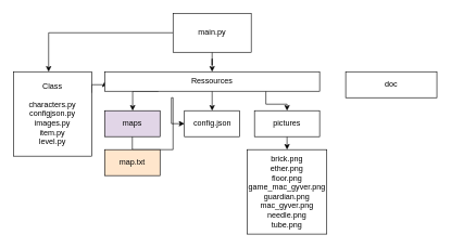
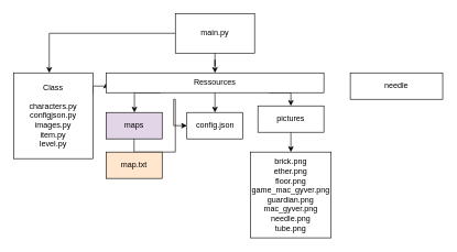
  <mxCell id="0" />
  <mxCell id="1" parent="0" />
  <mxCell id="2" style="edgeStyle=orthogonalEdgeStyle;rounded=0;orthogonalLoop=1;jettySize=auto;html=1;exitX=0.5;exitY=1;exitDx=0;exitDy=0;" edge="1" parent="1" source="4" target="10"><mxGeometry relative="1" as="geometry" /></mxCell>
  <mxCell id="3" style="edgeStyle=orthogonalEdgeStyle;rounded=0;orthogonalLoop=1;jettySize=auto;html=1;entryX=0.45;entryY=0;entryDx=0;entryDy=0;entryPerimeter=0;" edge="1" parent="1" source="4" target="6"><mxGeometry relative="1" as="geometry" /></mxCell>
  <mxCell id="4" value="main.py" style="rounded=0;whiteSpace=wrap;html=1;" vertex="1" parent="1"><mxGeometry x="265" y="20" width="120" height="60" as="geometry" /></mxCell>
  <mxCell id="5" style="edgeStyle=orthogonalEdgeStyle;rounded=0;orthogonalLoop=1;jettySize=auto;html=1;exitX=1;exitY=0.25;exitDx=0;exitDy=0;entryX=0;entryY=0.5;entryDx=0;entryDy=0;" edge="1" parent="1" source="6" target="10"><mxGeometry relative="1" as="geometry"><Array as="points"><mxPoint x="140" y="130" /></Array></mxGeometry></mxCell>
  <mxCell id="6" value="Class&lt;br&gt;&lt;br&gt;characters.py&lt;br&gt;configjson.py&lt;br&gt;images.py&lt;br&gt;item.py&lt;br&gt;level.py" style="rounded=0;whiteSpace=wrap;html=1;" vertex="1" parent="1"><mxGeometry x="20" y="110" width="120" height="130" as="geometry" /></mxCell>
  <mxCell id="7" style="edgeStyle=orthogonalEdgeStyle;rounded=0;orthogonalLoop=1;jettySize=auto;html=1;exitX=0.75;exitY=1;exitDx=0;exitDy=0;entryX=0.5;entryY=0;entryDx=0;entryDy=0;" edge="1" parent="1" source="10" target="14"><mxGeometry relative="1" as="geometry" /></mxCell>
  <mxCell id="8" value="" style="edgeStyle=orthogonalEdgeStyle;rounded=0;orthogonalLoop=1;jettySize=auto;html=1;" edge="1" parent="1" source="10"><mxGeometry relative="1" as="geometry"><mxPoint x="325" y="170" as="targetPoint" /></mxGeometry></mxCell>
  <mxCell id="9" style="edgeStyle=orthogonalEdgeStyle;rounded=0;orthogonalLoop=1;jettySize=auto;html=1;exitX=0.25;exitY=1;exitDx=0;exitDy=0;" edge="1" parent="1" source="10" target="12"><mxGeometry relative="1" as="geometry"><Array as="points"><mxPoint x="203" y="160" /><mxPoint x="203" y="160" /></Array></mxGeometry></mxCell>
  <mxCell id="10" value="Ressources" style="rounded=0;whiteSpace=wrap;html=1;" vertex="1" parent="1"><mxGeometry x="160" y="110" width="330" height="30" as="geometry" /></mxCell>
  <mxCell id="11" style="edgeStyle=orthogonalEdgeStyle;rounded=0;orthogonalLoop=1;jettySize=auto;html=1;exitX=0.5;exitY=1;exitDx=0;exitDy=0;" edge="1" parent="1" source="12" target="15"><mxGeometry relative="1" as="geometry" /></mxCell>
  <mxCell id="12" value="maps" style="rounded=0;whiteSpace=wrap;html=1;fillColor=#e1d5e7;" vertex="1" parent="1"><mxGeometry x="160" y="170" width="85" height="40" as="geometry" /></mxCell>
  <mxCell id="13" style="edgeStyle=orthogonalEdgeStyle;rounded=0;orthogonalLoop=1;jettySize=auto;html=1;exitX=0.5;exitY=1;exitDx=0;exitDy=0;entryX=0.5;entryY=0;entryDx=0;entryDy=0;" edge="1" parent="1" source="14" target="17"><mxGeometry relative="1" as="geometry" /></mxCell>
- <mxCell id="14" value="pictures" style="rounded=0;whiteSpace=wrap;html=1;" vertex="1" parent="1"><mxGeometry x="390" y="170" width="100" height="40" as="geometry" /></mxCell>
+ <mxCell id="14" value="pictures" style="rounded=0;whiteSpace=wrap;html=1;" vertex="1" parent="1"><mxGeometry x="390" y="160" width="100" height="40" as="geometry" /></mxCell>
  <mxCell id="15" value="config.json" style="rounded=0;whiteSpace=wrap;html=1;" vertex="1" parent="1"><mxGeometry x="282.5" y="170" width="85" height="40" as="geometry" /></mxCell>
  <mxCell id="16" value="map.txt" style="rounded=0;whiteSpace=wrap;html=1;fillColor=#ffe6cc;" vertex="1" parent="1"><mxGeometry x="160" y="230" width="85" height="40" as="geometry" /></mxCell>
  <mxCell id="17" value="brick.png&lt;br&gt;ether.png&lt;br&gt;floor.png&lt;br&gt;game_mac_gyver.png&lt;br&gt;guardian.png&lt;br&gt;mac_gyver.png&lt;br&gt;needle.png&lt;br&gt;tube.png" style="rounded=0;whiteSpace=wrap;html=1;" vertex="1" parent="1"><mxGeometry x="379" y="230" width="122" height="130" as="geometry" /></mxCell>
- <mxCell id="18" value="doc" style="rounded=0;whiteSpace=wrap;html=1;" vertex="1" parent="1"><mxGeometry x="530" y="110" width="140" height="40" as="geometry" /></mxCell>
+ <mxCell id="18" value="needle" style="rounded=0;whiteSpace=wrap;html=1;" vertex="1" parent="1"><mxGeometry x="530" y="110" width="140" height="40" as="geometry" /></mxCell>
